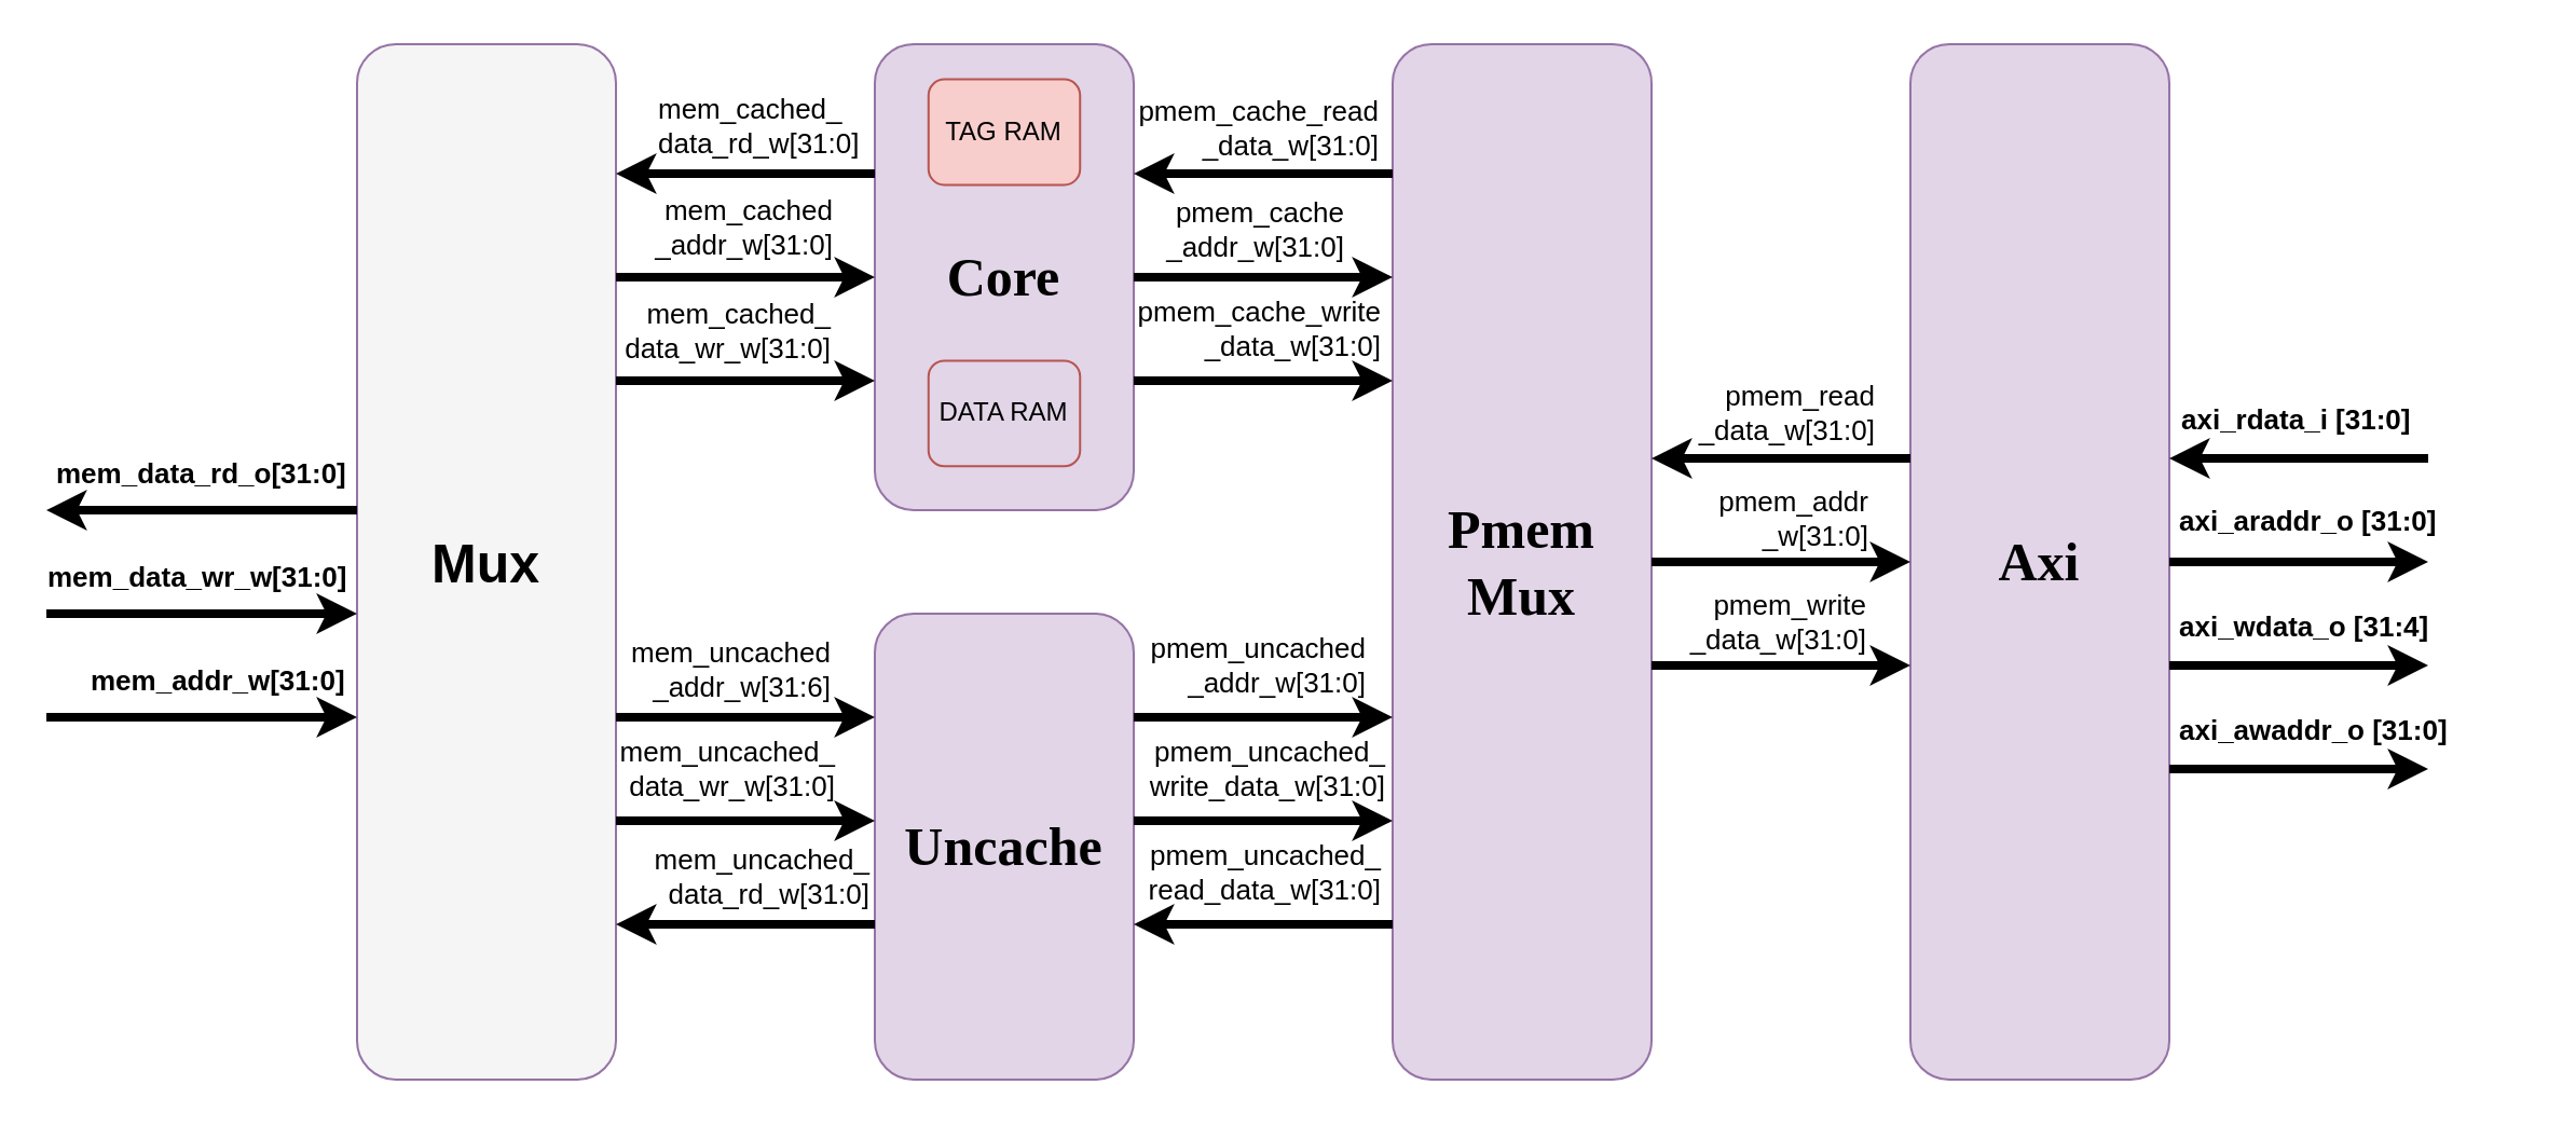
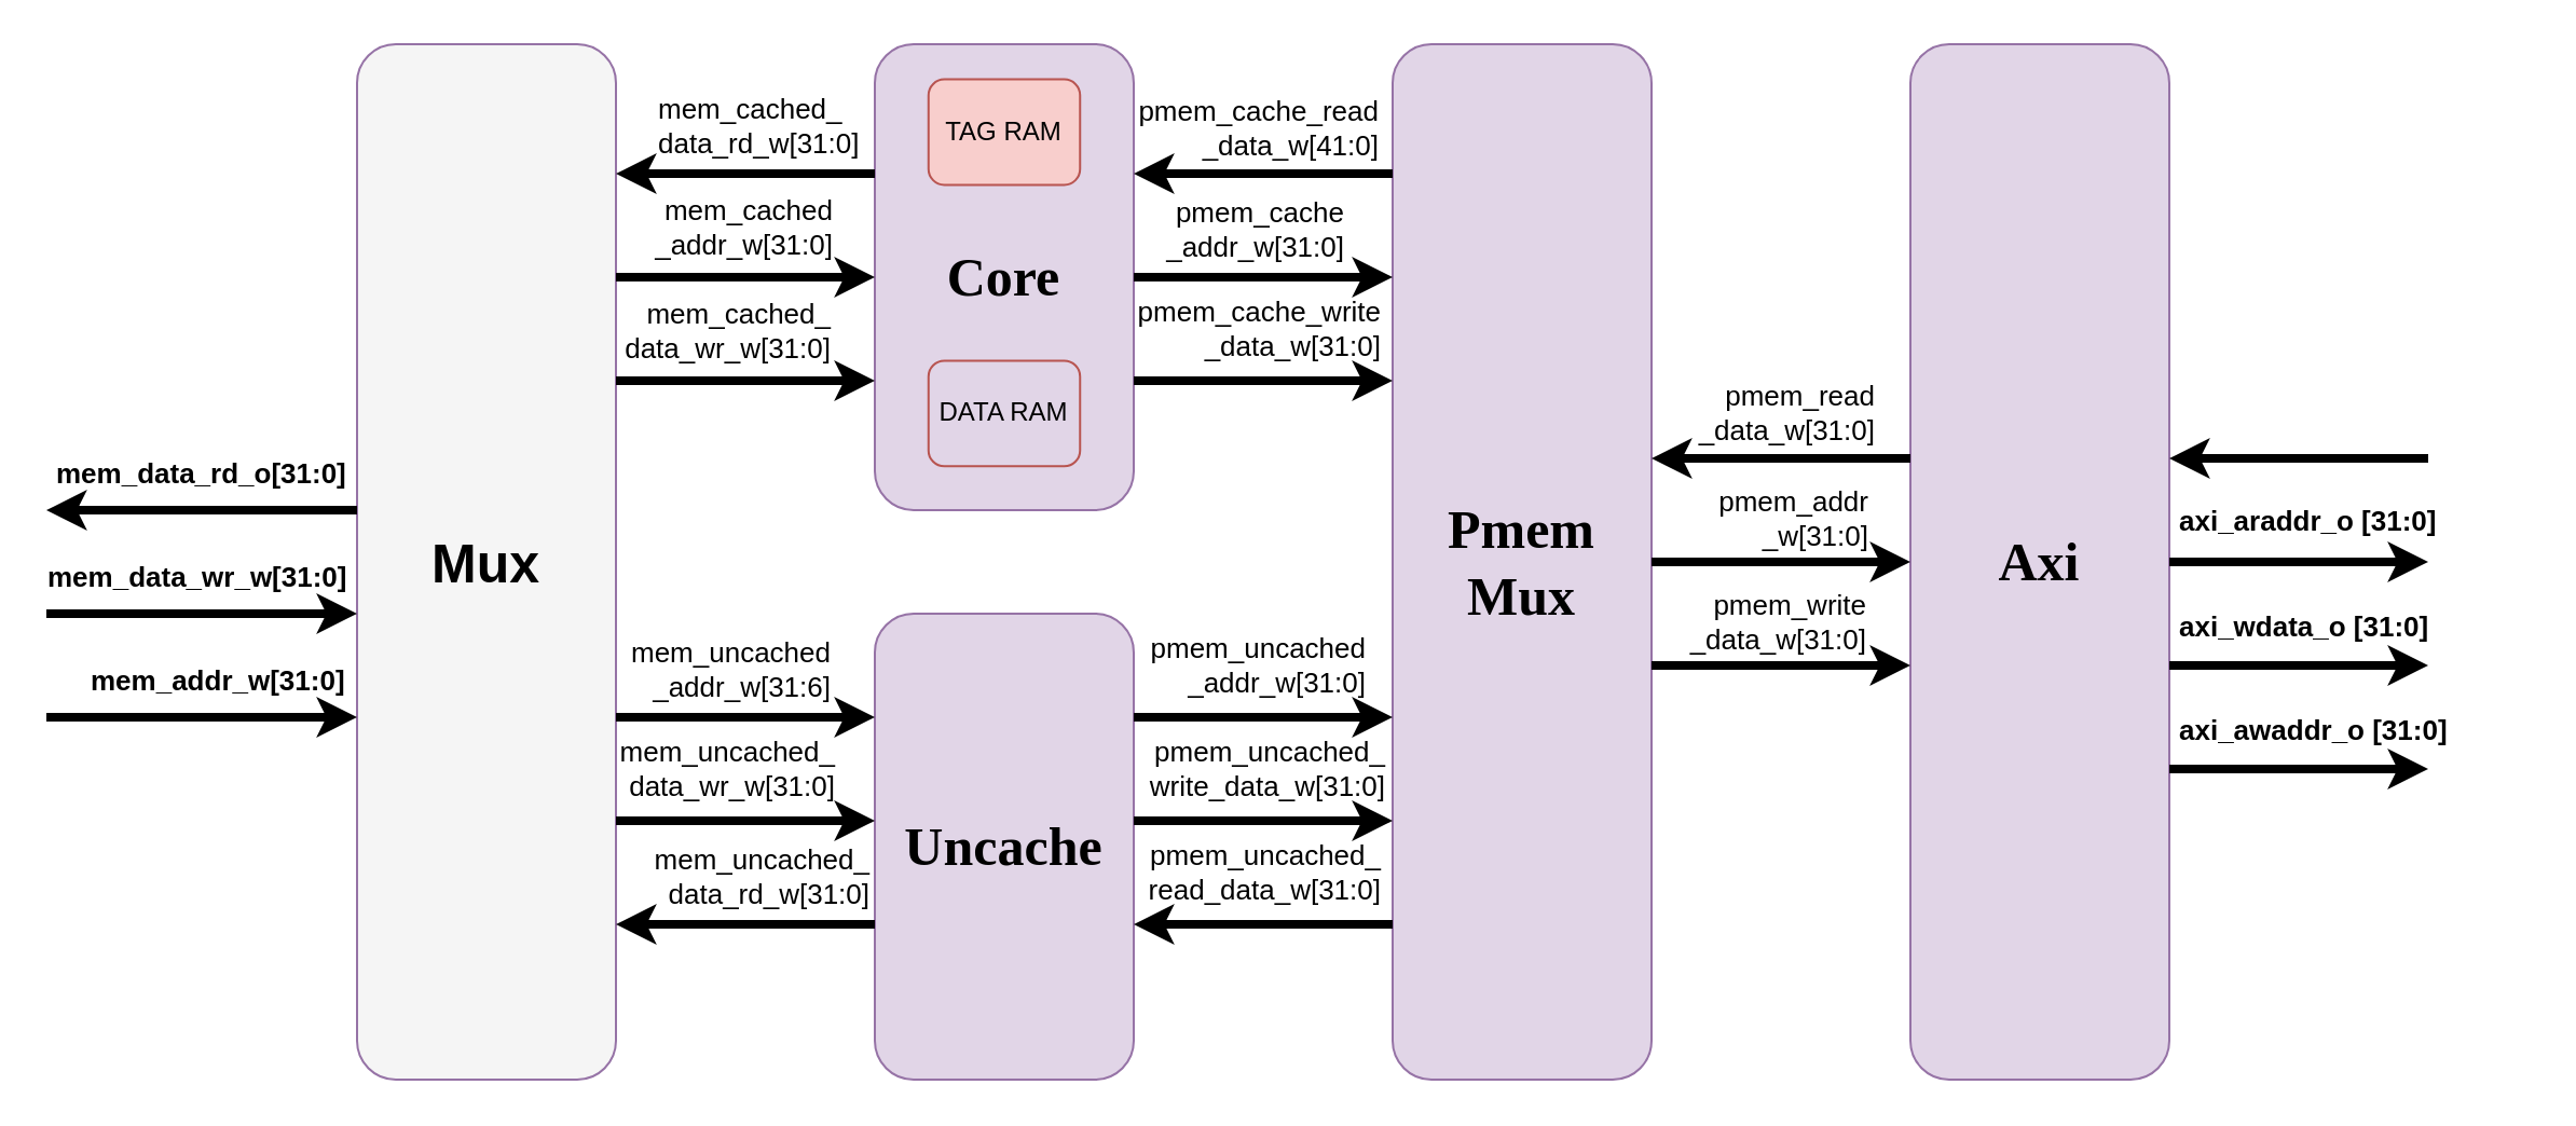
  <mxCell id="0" />
  <mxCell id="1" parent="0" />
  <mxCell id="2" value="&lt;font style=&quot;font-size: 25px;&quot;&gt;Mux&lt;/font&gt;" style="rounded=1;whiteSpace=wrap;html=1;fontStyle=1;fillColor=#f5f5f5;strokeColor=#9673a6;" parent="1" vertex="1"><mxGeometry x="165" y="20" width="120" height="480" as="geometry" /></mxCell>
  <mxCell id="3" value="&lt;font face=&quot;Times New Roman&quot;&gt;Uncache&lt;/font&gt;" style="rounded=1;whiteSpace=wrap;html=1;fontStyle=1;fontSize=25;fillColor=#e1d5e7;strokeColor=#9673a6;" parent="1" vertex="1"><mxGeometry x="405" y="284" width="120" height="216" as="geometry" /></mxCell>
  <mxCell id="4" value="&lt;font face=&quot;Times New Roman&quot;&gt;Pmem Mux&lt;/font&gt;" style="rounded=1;whiteSpace=wrap;html=1;fontStyle=1;fontSize=25;fillColor=#e1d5e7;strokeColor=#9673a6;" parent="1" vertex="1"><mxGeometry x="645" y="20" width="120" height="480" as="geometry" /></mxCell>
  <mxCell id="5" value="&lt;font face=&quot;Times New Roman&quot;&gt;Axi&lt;/font&gt;" style="rounded=1;whiteSpace=wrap;html=1;fontStyle=1;fontSize=25;fillColor=#e1d5e7;strokeColor=#9673a6;" parent="1" vertex="1"><mxGeometry x="885" y="20" width="120" height="480" as="geometry" /></mxCell>
  <mxCell id="6" value="" style="group" parent="1" vertex="1" connectable="0"><mxGeometry x="405" y="20" width="120" height="216" as="geometry" /></mxCell>
  <mxCell id="7" value="&lt;font face=&quot;Times New Roman&quot;&gt;Core&lt;/font&gt;" style="rounded=1;whiteSpace=wrap;html=1;fontStyle=1;fontSize=25;fillColor=#e1d5e7;strokeColor=#9673a6;" parent="6" vertex="1"><mxGeometry width="120.0" height="216.0" as="geometry" /></mxCell>
  <mxCell id="8" value="TAG RAM" style="rounded=1;whiteSpace=wrap;html=1;fillColor=#f8cecc;strokeColor=#b85450;" parent="6" vertex="1"><mxGeometry x="24.881" y="16.307" width="70.238" height="48.921" as="geometry" /></mxCell>
  <mxCell id="9" value="DATA RAM" style="rounded=1;whiteSpace=wrap;html=1;fillColor=#e1d5e7;strokeColor=#b85450;" parent="6" vertex="1"><mxGeometry x="24.881" y="146.763" width="70.238" height="48.921" as="geometry" /></mxCell>
  <mxCell id="10" value="" style="curved=1;endArrow=classic;html=1;rounded=0;fontStyle=1;strokeWidth=4;" parent="6" edge="1"><mxGeometry width="50" height="50" relative="1" as="geometry"><mxPoint x="120" y="156" as="sourcePoint" /><mxPoint x="240" y="156" as="targetPoint" /><Array as="points" /></mxGeometry></mxCell>
  <mxCell id="11" value="" style="curved=1;endArrow=classic;html=1;rounded=0;fontStyle=1;strokeWidth=4;" parent="6" edge="1"><mxGeometry width="50" height="50" relative="1" as="geometry"><mxPoint x="120" y="108" as="sourcePoint" /><mxPoint x="240" y="108" as="targetPoint" /><Array as="points" /></mxGeometry></mxCell>
  <mxCell id="12" value="" style="curved=1;endArrow=classic;html=1;rounded=0;fontStyle=1;strokeWidth=4;" parent="6" edge="1"><mxGeometry width="50" height="50" relative="1" as="geometry"><mxPoint x="120" y="360" as="sourcePoint" /><mxPoint x="240" y="360" as="targetPoint" /><Array as="points" /></mxGeometry></mxCell>
  <mxCell id="13" value="" style="curved=1;endArrow=classic;html=1;rounded=0;fontStyle=1;strokeWidth=4;" parent="6" edge="1"><mxGeometry width="50" height="50" relative="1" as="geometry"><mxPoint x="120" y="312" as="sourcePoint" /><mxPoint x="240" y="312" as="targetPoint" /><Array as="points" /></mxGeometry></mxCell>
  <mxCell id="14" value="" style="curved=1;endArrow=classic;html=1;rounded=0;fontStyle=1;strokeWidth=4;" parent="6" edge="1"><mxGeometry width="50" height="50" relative="1" as="geometry"><mxPoint x="240" y="60" as="sourcePoint" /><mxPoint x="120" y="60" as="targetPoint" /><Array as="points" /></mxGeometry></mxCell>
  <mxCell id="15" value="" style="curved=1;endArrow=classic;html=1;rounded=0;fontStyle=1;strokeWidth=4;" parent="6" edge="1"><mxGeometry width="50" height="50" relative="1" as="geometry"><mxPoint x="240" y="408" as="sourcePoint" /><mxPoint x="119.998" y="408" as="targetPoint" /><Array as="points" /></mxGeometry></mxCell>
  <mxCell id="16" value="" style="curved=1;endArrow=classic;html=1;rounded=0;fontStyle=1;strokeWidth=4;" parent="1" edge="1"><mxGeometry width="50" height="50" relative="1" as="geometry"><mxPoint x="21" y="284" as="sourcePoint" /><mxPoint x="165" y="284" as="targetPoint" /><Array as="points" /></mxGeometry></mxCell>
  <mxCell id="17" value="&lt;font style=&quot;font-size: 13px;&quot;&gt;mem_addr_w[31:0]&lt;/font&gt;" style="text;whiteSpace=wrap;html=1;fontSize=13;fontStyle=1" parent="1" vertex="1"><mxGeometry x="40" y="301" width="126" height="28" as="geometry" /></mxCell>
  <mxCell id="18" value="&lt;font style=&quot;font-size: 13px;&quot;&gt;mem_data_wr_w[31:0]&lt;/font&gt;" style="text;whiteSpace=wrap;html=1;fontStyle=1;fontSize=13;" parent="1" vertex="1"><mxGeometry x="20" y="253" width="156" height="31.13" as="geometry" /></mxCell>
  <mxCell id="19" value="" style="curved=1;endArrow=classic;html=1;rounded=0;fontStyle=1;strokeWidth=4;" parent="1" edge="1"><mxGeometry width="50" height="50" relative="1" as="geometry"><mxPoint x="21" y="332" as="sourcePoint" /><mxPoint x="165" y="332" as="targetPoint" /><Array as="points" /></mxGeometry></mxCell>
  <mxCell id="20" value="" style="curved=1;endArrow=classic;html=1;rounded=0;fontStyle=1;strokeWidth=4;" parent="1" edge="1"><mxGeometry width="50" height="50" relative="1" as="geometry"><mxPoint x="285" y="176" as="sourcePoint" /><mxPoint x="405" y="176" as="targetPoint" /><Array as="points" /></mxGeometry></mxCell>
  <mxCell id="21" value="" style="curved=1;endArrow=classic;html=1;rounded=0;fontStyle=1;strokeWidth=4;" parent="1" edge="1"><mxGeometry width="50" height="50" relative="1" as="geometry"><mxPoint x="285" y="128" as="sourcePoint" /><mxPoint x="405" y="128" as="targetPoint" /><Array as="points" /></mxGeometry></mxCell>
  <mxCell id="22" value="" style="curved=1;endArrow=classic;html=1;rounded=0;fontStyle=1;strokeWidth=4;" parent="1" edge="1"><mxGeometry width="50" height="50" relative="1" as="geometry"><mxPoint x="285" y="380" as="sourcePoint" /><mxPoint x="405" y="380" as="targetPoint" /><Array as="points" /></mxGeometry></mxCell>
  <mxCell id="23" value="" style="curved=1;endArrow=classic;html=1;rounded=0;fontStyle=1;strokeWidth=4;" parent="1" edge="1"><mxGeometry width="50" height="50" relative="1" as="geometry"><mxPoint x="285" y="332" as="sourcePoint" /><mxPoint x="405" y="332" as="targetPoint" /><Array as="points" /></mxGeometry></mxCell>
  <mxCell id="24" value="mem_cached_&lt;br style=&quot;font-size: 13px;&quot;&gt;data_wr_w[31:0]" style="text;whiteSpace=wrap;html=1;fontStyle=0;fontSize=13;align=right;" parent="1" vertex="1"><mxGeometry x="285" y="131" width="102" height="39.86" as="geometry" /></mxCell>
  <mxCell id="25" value="mem_cached&lt;br style=&quot;font-size: 13px;&quot;&gt;_addr_w[31:0]" style="text;whiteSpace=wrap;html=1;fontSize=13;align=right;fontStyle=0" parent="1" vertex="1"><mxGeometry x="302" y="83" width="86" height="48" as="geometry" /></mxCell>
  <mxCell id="26" value="mem_uncached_&lt;br&gt;data_wr_w[31:0]" style="text;whiteSpace=wrap;html=1;fontSize=13;align=right;fontStyle=0" parent="1" vertex="1"><mxGeometry x="248" y="334" width="141" height="33.14" as="geometry" /></mxCell>
  <mxCell id="27" value="mem_uncached&lt;br style=&quot;font-size: 13px;&quot;&gt;_addr_w[31:6]" style="text;whiteSpace=wrap;html=1;fontStyle=0;fontSize=13;align=right;" parent="1" vertex="1"><mxGeometry x="309" y="288" width="78" height="26.4" as="geometry" /></mxCell>
  <mxCell id="28" value="" style="curved=1;endArrow=classic;html=1;rounded=0;fontStyle=1;strokeWidth=4;" parent="1" edge="1"><mxGeometry width="50" height="50" relative="1" as="geometry"><mxPoint x="405" y="80" as="sourcePoint" /><mxPoint x="285" y="80" as="targetPoint" /><Array as="points" /></mxGeometry></mxCell>
  <mxCell id="29" value="" style="curved=1;endArrow=classic;html=1;rounded=0;fontStyle=1;strokeWidth=4;" parent="1" edge="1"><mxGeometry width="50" height="50" relative="1" as="geometry"><mxPoint x="405" y="428" as="sourcePoint" /><mxPoint x="284.998" y="428" as="targetPoint" /><Array as="points" /></mxGeometry></mxCell>
  <mxCell id="30" value="mem_cached_&lt;br style=&quot;font-size: 13px;&quot;&gt;data_rd_w[31:0]" style="text;whiteSpace=wrap;html=1;fontSize=13;fontStyle=0" parent="1" vertex="1"><mxGeometry x="303" y="36" width="140" height="26" as="geometry" /></mxCell>
  <mxCell id="31" value="mem_uncached_&lt;br&gt;data_rd_w[31:0]" style="text;whiteSpace=wrap;html=1;fontSize=13;align=right;fontStyle=0" parent="1" vertex="1"><mxGeometry x="198" y="384" width="207.39" height="29.54" as="geometry" /></mxCell>
  <mxCell id="32" value="pmem_cache_write&lt;br style=&quot;font-size: 13px;&quot;&gt;_data_w[31:0]" style="text;whiteSpace=wrap;html=1;fontSize=13;align=right;" parent="1" vertex="1"><mxGeometry x="502" y="130.14" width="140" height="18.86" as="geometry" /></mxCell>
  <mxCell id="33" value="&lt;font style=&quot;font-size: 13px;&quot;&gt;pmem_uncached_&lt;br&gt;write_data_w[31:0]&lt;/font&gt;" style="text;whiteSpace=wrap;html=1;strokeWidth=15;fontSize=13;align=right;" parent="1" vertex="1"><mxGeometry x="518" y="334" width="126" height="37.65" as="geometry" /></mxCell>
  <mxCell id="34" value="pmem_cache&lt;br style=&quot;font-size: 13px;&quot;&gt;_addr_w[31:0]" style="text;whiteSpace=wrap;html=1;fontSize=13;align=right;" parent="1" vertex="1"><mxGeometry x="495" y="84" width="130" height="40" as="geometry" /></mxCell>
  <mxCell id="35" value="&lt;font style=&quot;font-size: 13px;&quot;&gt;pmem_uncached&lt;br style=&quot;font-size: 13px;&quot;&gt;_addr_w[31:0]&lt;br style=&quot;font-size: 13px;&quot;&gt;&lt;/font&gt;" style="text;whiteSpace=wrap;html=1;fontSize=13;align=right;" parent="1" vertex="1"><mxGeometry x="525" y="286" width="110" height="40" as="geometry" /></mxCell>
- <mxCell id="36" value="pmem_cache_read&lt;br style=&quot;font-size: 13px;&quot;&gt;_data_w[31:0]" style="text;whiteSpace=wrap;html=1;fontSize=13;align=right;" parent="1" vertex="1"><mxGeometry x="501" y="37" width="140" height="64.24" as="geometry" /></mxCell>
+ <mxCell id="36" value="pmem_cache_read&lt;br style=&quot;font-size: 13px;&quot;&gt;_data_w[41:0]" style="text;whiteSpace=wrap;html=1;fontSize=13;align=right;" parent="1" vertex="1"><mxGeometry x="501" y="37" width="140" height="64.24" as="geometry" /></mxCell>
  <mxCell id="37" value="pmem_uncached_&lt;br&gt;read_data_w[31:0]" style="text;whiteSpace=wrap;html=1;fontSize=13;align=right;" parent="1" vertex="1"><mxGeometry x="507" y="381.79" width="135" height="30.4" as="geometry" /></mxCell>
  <mxCell id="38" value="" style="curved=1;endArrow=classic;html=1;rounded=0;fontStyle=1;strokeWidth=4;" parent="1" edge="1"><mxGeometry width="50" height="50" relative="1" as="geometry"><mxPoint x="765" y="308" as="sourcePoint" /><mxPoint x="885" y="308" as="targetPoint" /><Array as="points" /></mxGeometry></mxCell>
  <mxCell id="39" value="" style="curved=1;endArrow=classic;html=1;rounded=0;fontStyle=1;strokeWidth=4;" parent="1" edge="1"><mxGeometry width="50" height="50" relative="1" as="geometry"><mxPoint x="765" y="260" as="sourcePoint" /><mxPoint x="885" y="260" as="targetPoint" /><Array as="points" /></mxGeometry></mxCell>
  <mxCell id="40" value="" style="curved=1;endArrow=classic;html=1;rounded=0;fontStyle=1;strokeWidth=4;" parent="1" edge="1"><mxGeometry width="50" height="50" relative="1" as="geometry"><mxPoint x="885" y="212" as="sourcePoint" /><mxPoint x="765" y="212" as="targetPoint" /><Array as="points" /></mxGeometry></mxCell>
  <mxCell id="41" value="pmem_read&lt;br style=&quot;border-color: var(--border-color);&quot;&gt;_data_w[31:0]" style="text;whiteSpace=wrap;html=1;fontSize=13;align=right;" parent="1" vertex="1"><mxGeometry x="741" y="169" width="130" height="40" as="geometry" /></mxCell>
  <mxCell id="42" value="&lt;font style=&quot;font-size: 13px;&quot;&gt;pmem_addr&lt;br&gt;_w[31:0]&lt;/font&gt;" style="text;whiteSpace=wrap;html=1;fontSize=13;align=right;" parent="1" vertex="1"><mxGeometry x="795" y="218" width="73.38" height="35.51" as="geometry" /></mxCell>
  <mxCell id="43" value="pmem_write&lt;br style=&quot;font-size: 13px;&quot;&gt;_data_w[31:0]" style="text;whiteSpace=wrap;html=1;strokeWidth=2;fontSize=13;align=right;" parent="1" vertex="1"><mxGeometry x="777" y="266" width="90" height="24.13" as="geometry" /></mxCell>
- <mxCell id="44" value="&lt;font style=&quot;font-size: 13px;&quot;&gt;axi_rdata_i [31:0]&lt;/font&gt;" style="text;whiteSpace=wrap;html=1;fontStyle=1;fontSize=18;align=left;" parent="1" vertex="1"><mxGeometry x="1009" y="176" width="162.64" height="22" as="geometry" /></mxCell>
  <mxCell id="45" value="" style="curved=1;endArrow=classic;html=1;rounded=0;fontStyle=1;strokeWidth=4;" parent="1" edge="1"><mxGeometry width="50" height="50" relative="1" as="geometry"><mxPoint x="1125" y="212" as="sourcePoint" /><mxPoint x="1005" y="212" as="targetPoint" /><Array as="points" /></mxGeometry></mxCell>
  <mxCell id="46" value="" style="curved=1;endArrow=classic;html=1;rounded=0;fontStyle=1;strokeWidth=4;" parent="1" edge="1"><mxGeometry width="50" height="50" relative="1" as="geometry"><mxPoint x="165" y="236" as="sourcePoint" /><mxPoint x="21" y="236" as="targetPoint" /><Array as="points" /></mxGeometry></mxCell>
  <mxCell id="47" value="mem_data_rd_o[31:0]" style="text;whiteSpace=wrap;html=1;fontSize=13;fontStyle=1" parent="1" vertex="1"><mxGeometry x="24" y="205" width="136" height="40" as="geometry" /></mxCell>
  <mxCell id="48" value="" style="curved=1;endArrow=classic;html=1;rounded=0;fontStyle=1;strokeWidth=4;" parent="1" edge="1"><mxGeometry width="50" height="50" relative="1" as="geometry"><mxPoint x="1005" y="260" as="sourcePoint" /><mxPoint x="1125" y="260" as="targetPoint" /><Array as="points" /></mxGeometry></mxCell>
  <mxCell id="49" value="" style="curved=1;endArrow=classic;html=1;rounded=0;fontStyle=1;strokeWidth=4;" parent="1" edge="1"><mxGeometry width="50" height="50" relative="1" as="geometry"><mxPoint x="1005" y="308" as="sourcePoint" /><mxPoint x="1125" y="308" as="targetPoint" /><Array as="points" /></mxGeometry></mxCell>
  <mxCell id="50" value="" style="curved=1;endArrow=classic;html=1;rounded=0;fontStyle=1;strokeWidth=4;" parent="1" edge="1"><mxGeometry width="50" height="50" relative="1" as="geometry"><mxPoint x="1005" y="356" as="sourcePoint" /><mxPoint x="1125" y="356" as="targetPoint" /><Array as="points" /></mxGeometry></mxCell>
- <mxCell id="51" value="axi_wdata_o [31:4]" style="text;whiteSpace=wrap;html=1;fontSize=13;fontStyle=1;align=left;" parent="1" vertex="1"><mxGeometry x="1008" y="276" width="120" height="20" as="geometry" /></mxCell>
+ <mxCell id="51" value="axi_wdata_o [31:0]" style="text;whiteSpace=wrap;html=1;fontSize=13;fontStyle=1;align=left;" parent="1" vertex="1"><mxGeometry x="1008" y="276" width="120" height="20" as="geometry" /></mxCell>
  <mxCell id="52" value="axi_awaddr_o [31:0]" style="text;whiteSpace=wrap;html=1;fontSize=13;fontStyle=1;align=left;" parent="1" vertex="1"><mxGeometry x="1008" y="324" width="134" height="25.04" as="geometry" /></mxCell>
  <mxCell id="53" value="axi_araddr_o [31:0]" style="text;whiteSpace=wrap;html=1;fontSize=13;fontStyle=1;align=left;" parent="1" vertex="1"><mxGeometry x="1008" y="227" width="132" height="26.3" as="geometry" /></mxCell>
